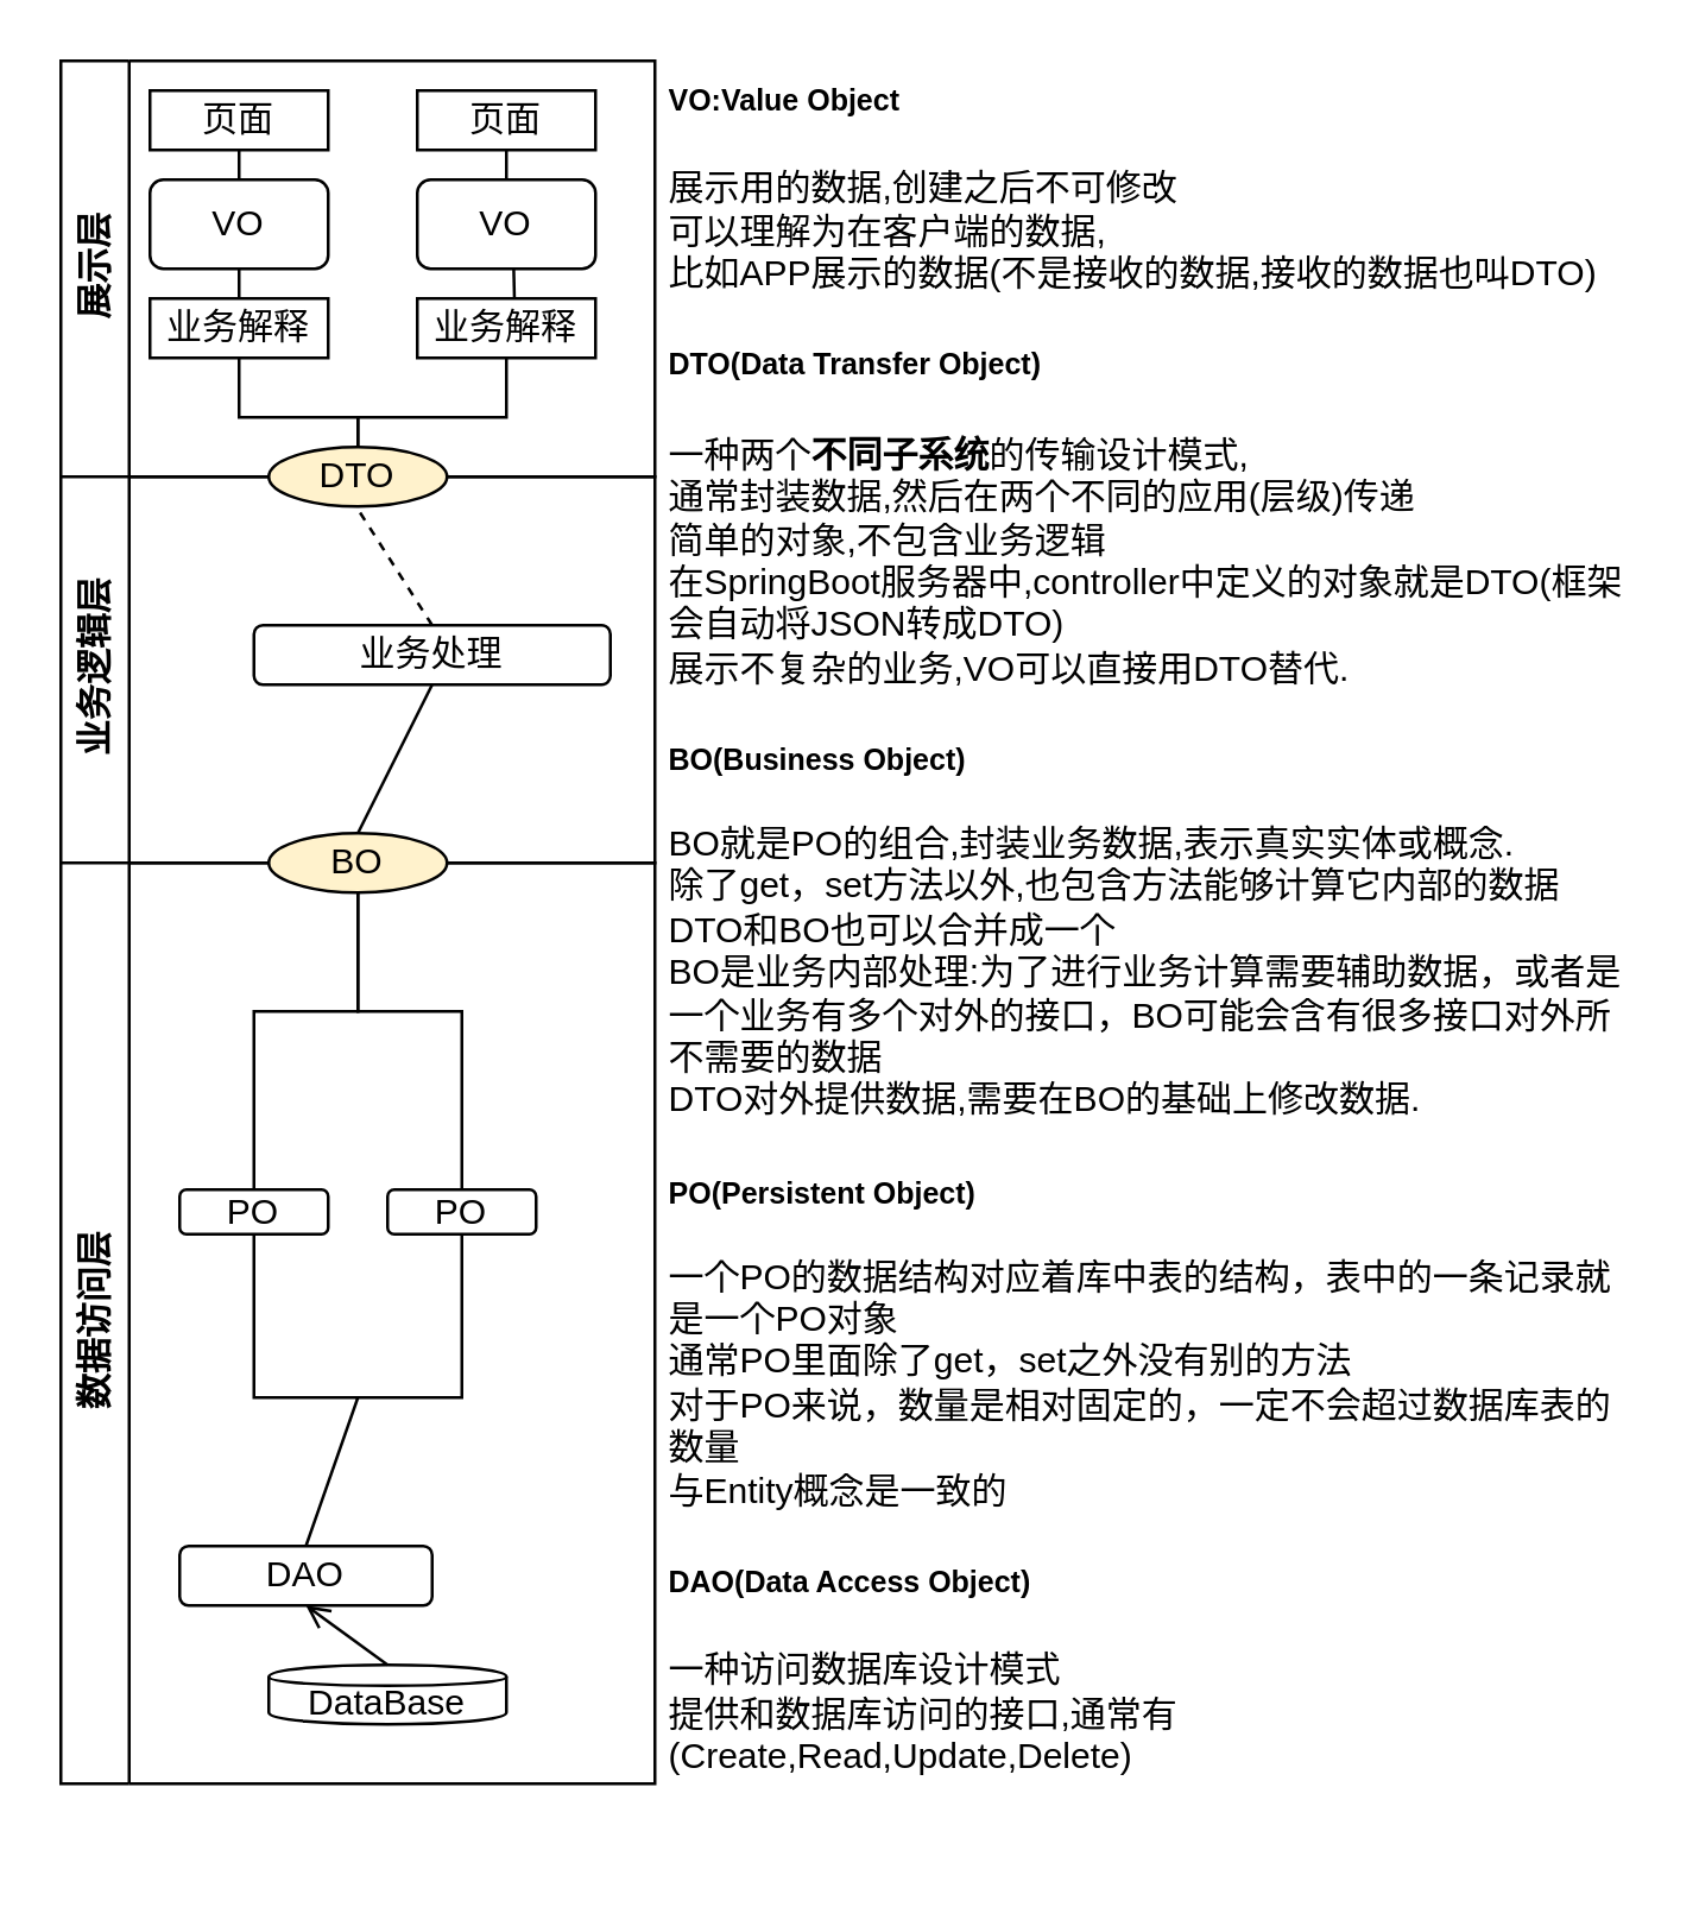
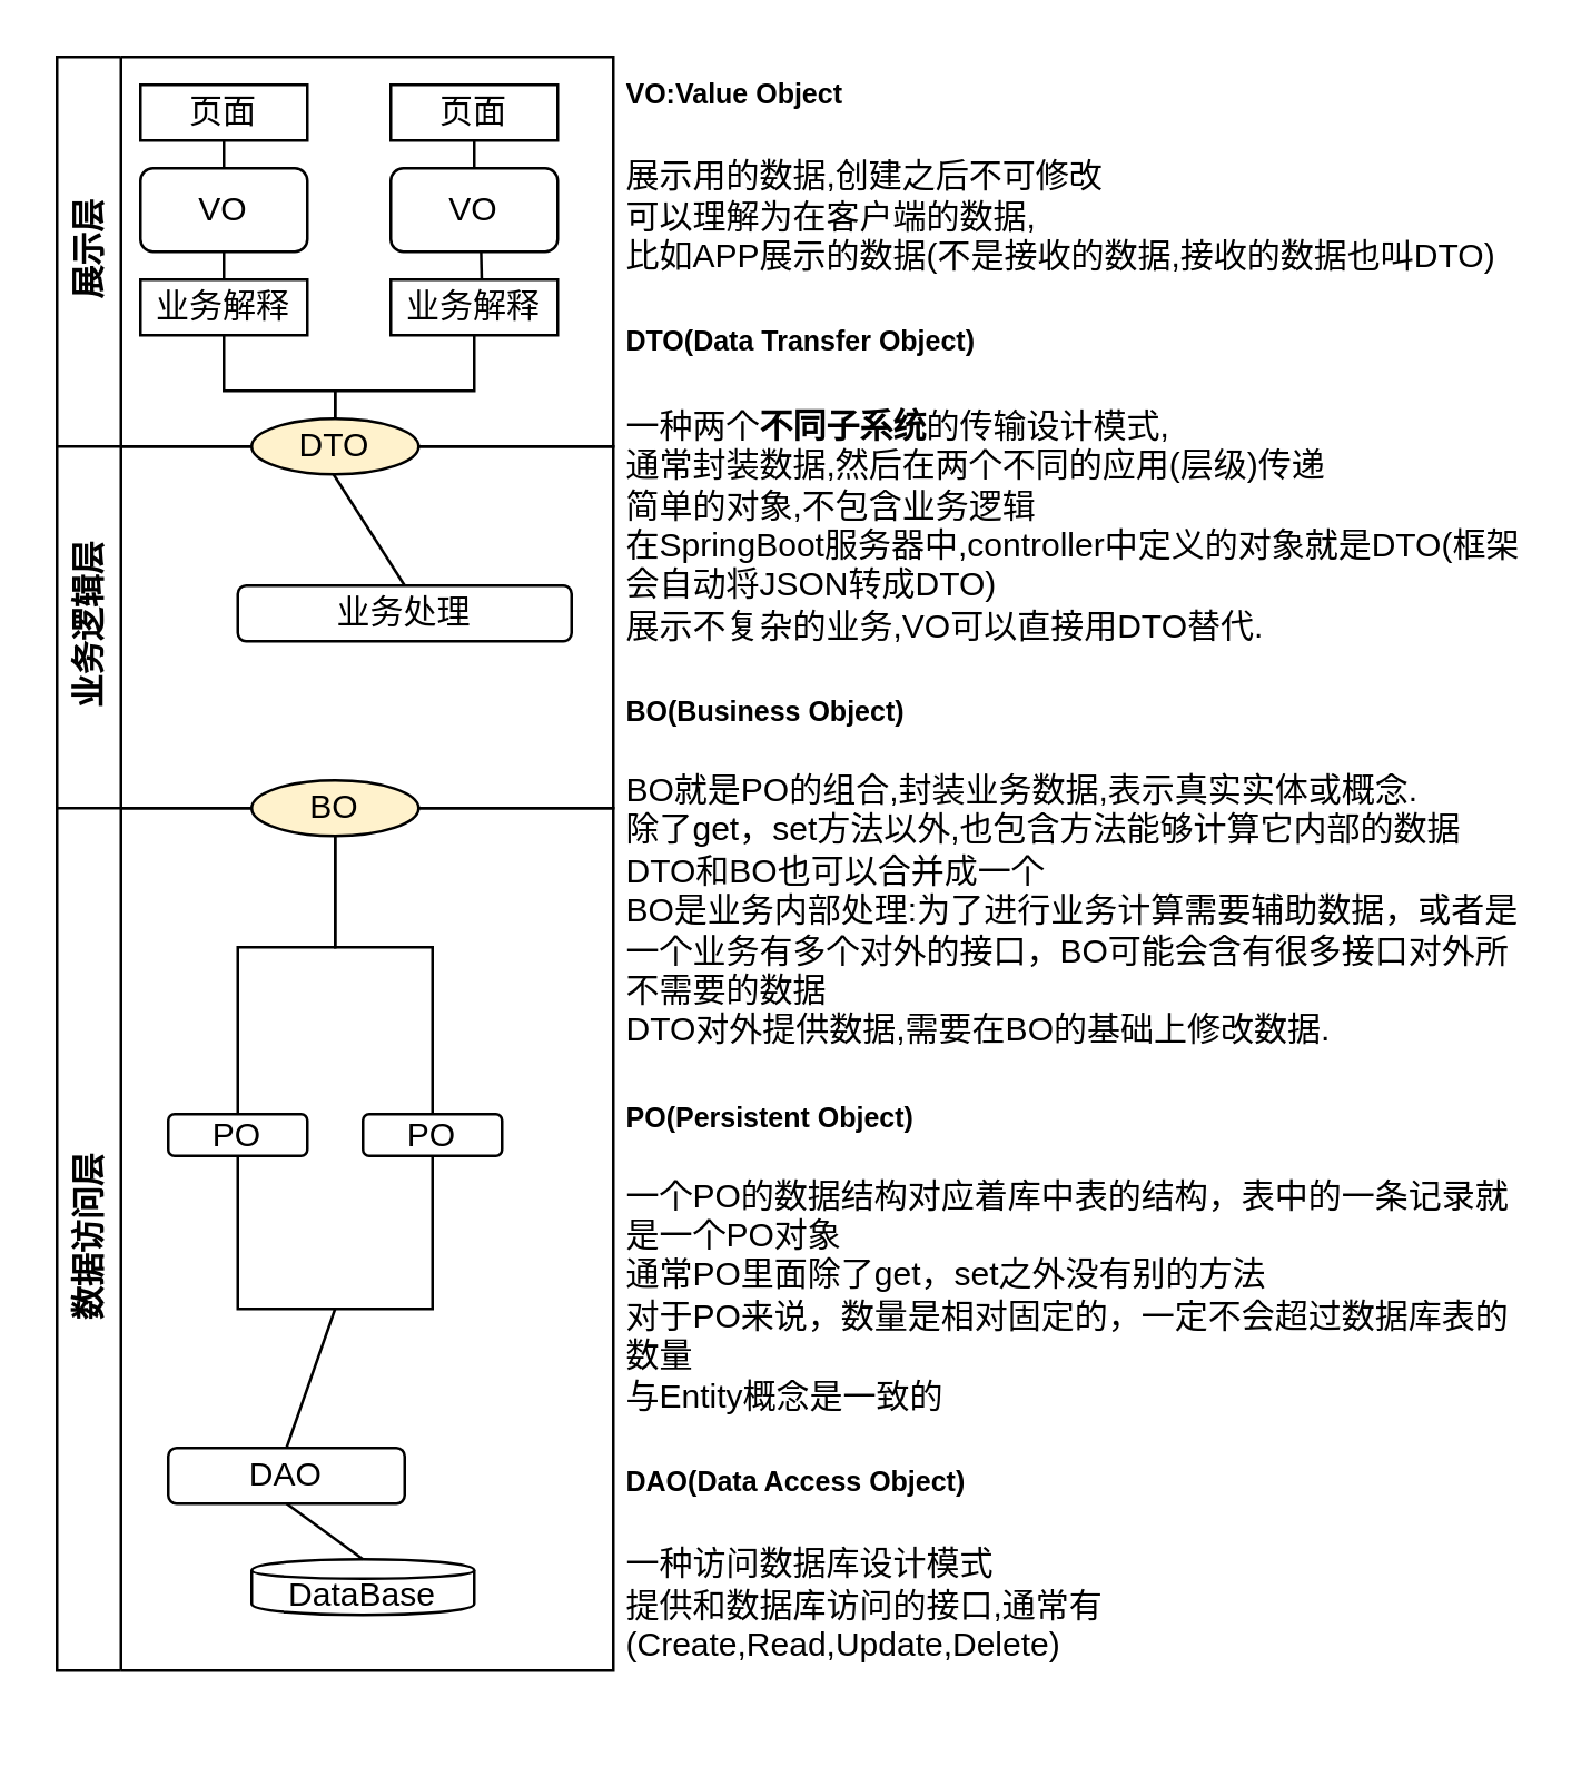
  <mxCell id="0" />
  <mxCell id="1" parent="0" />
  <mxCell id="2" value="展示层" style="swimlane;horizontal=0;whiteSpace=wrap;html=1;" vertex="1" parent="1"><mxGeometry x="20" y="20" width="200" height="140" as="geometry"><mxRectangle x="310" y="190" width="40" height="70" as="alternateBounds" /></mxGeometry></mxCell>
  <mxCell id="3" value="页面" style="rounded=0;whiteSpace=wrap;html=1;" vertex="1" parent="2"><mxGeometry x="30" y="10" width="60" height="20" as="geometry" /></mxCell>
  <mxCell id="4" value="页面" style="rounded=0;whiteSpace=wrap;html=1;" vertex="1" parent="2"><mxGeometry x="120" y="10" width="60" height="20" as="geometry" /></mxCell>
  <mxCell id="5" value="VO" style="rounded=1;whiteSpace=wrap;html=1;" vertex="1" parent="2"><mxGeometry x="30" y="40" width="60" height="30" as="geometry" /></mxCell>
  <mxCell id="6" value="VO" style="rounded=1;whiteSpace=wrap;html=1;" vertex="1" parent="2"><mxGeometry x="120" y="40" width="60" height="30" as="geometry" /></mxCell>
  <mxCell id="7" value="业务解释" style="rounded=0;whiteSpace=wrap;html=1;" vertex="1" parent="2"><mxGeometry x="30" y="80" width="60" height="20" as="geometry" /></mxCell>
  <mxCell id="8" value="业务解释" style="rounded=0;whiteSpace=wrap;html=1;" vertex="1" parent="2"><mxGeometry x="120" y="80" width="60" height="20" as="geometry" /></mxCell>
  <mxCell id="9" value="" style="endArrow=none;html=1;rounded=0;exitX=0.5;exitY=1;exitDx=0;exitDy=0;entryX=0.5;entryY=0;entryDx=0;entryDy=0;" edge="1" parent="2" source="3" target="5"><mxGeometry width="50" height="50" relative="1" as="geometry"><mxPoint x="100" y="70" as="sourcePoint" /><mxPoint x="150" y="20" as="targetPoint" /></mxGeometry></mxCell>
  <mxCell id="10" value="" style="endArrow=none;html=1;rounded=0;exitX=0.5;exitY=1;exitDx=0;exitDy=0;entryX=0.5;entryY=0;entryDx=0;entryDy=0;" edge="1" parent="2" source="5" target="7"><mxGeometry width="50" height="50" relative="1" as="geometry"><mxPoint x="70" y="40" as="sourcePoint" /><mxPoint x="70" y="50" as="targetPoint" /><Array as="points" /></mxGeometry></mxCell>
  <mxCell id="11" value="" style="endArrow=none;html=1;rounded=0;exitX=0.5;exitY=1;exitDx=0;exitDy=0;entryX=0.5;entryY=0;entryDx=0;entryDy=0;" edge="1" parent="2" source="4" target="6"><mxGeometry width="50" height="50" relative="1" as="geometry"><mxPoint x="80" y="50" as="sourcePoint" /><mxPoint x="80" y="60" as="targetPoint" /></mxGeometry></mxCell>
  <mxCell id="12" value="" style="endArrow=none;html=1;rounded=0;exitX=0.541;exitY=1;exitDx=0;exitDy=0;entryX=0.545;entryY=0.014;entryDx=0;entryDy=0;exitPerimeter=0;entryPerimeter=0;" edge="1" parent="2" source="6" target="8"><mxGeometry width="50" height="50" relative="1" as="geometry"><mxPoint x="90" y="60" as="sourcePoint" /><mxPoint x="90" y="70" as="targetPoint" /></mxGeometry></mxCell>
  <mxCell id="13" value="业务逻辑层" style="swimlane;horizontal=0;whiteSpace=wrap;html=1;" vertex="1" parent="1"><mxGeometry x="20" y="160" width="200" height="130" as="geometry"><mxRectangle x="310" y="330" width="40" height="90" as="alternateBounds" /></mxGeometry></mxCell>
  <mxCell id="14" value="业务处理" style="rounded=1;whiteSpace=wrap;html=1;" vertex="1" parent="13"><mxGeometry x="65" y="50" width="120" height="20" as="geometry" /></mxCell>
  <mxCell id="15" value="数据访问层" style="swimlane;horizontal=0;whiteSpace=wrap;html=1;" vertex="1" parent="1"><mxGeometry x="20" y="290" width="200" height="310" as="geometry" /></mxCell>
  <mxCell id="16" value="PO" style="rounded=1;whiteSpace=wrap;html=1;" vertex="1" parent="15"><mxGeometry x="110" y="110" width="50" height="15" as="geometry" /></mxCell>
  <mxCell id="17" value="DAO" style="rounded=1;whiteSpace=wrap;html=1;" vertex="1" parent="15"><mxGeometry x="40" y="230" width="85" height="20" as="geometry" /></mxCell>
  <mxCell id="18" value="PO" style="rounded=1;whiteSpace=wrap;html=1;" vertex="1" parent="15"><mxGeometry x="40" y="110" width="50" height="15" as="geometry" /></mxCell>
  <mxCell id="19" value="DataBase" style="shape=cylinder;whiteSpace=wrap;html=1;boundedLbl=1;backgroundOutline=1;" vertex="1" parent="15"><mxGeometry x="70" y="270" width="80" height="20" as="geometry" /></mxCell>
- <mxCell id="20" value="" style="endArrow=open;html=1;rounded=0;entryX=0.5;entryY=1;entryDx=0;entryDy=0;exitX=0.5;exitY=0;exitDx=0;exitDy=0;" edge="1" parent="15" source="19" target="17"><mxGeometry width="50" height="50" relative="1" as="geometry"><mxPoint x="100" y="60" as="sourcePoint" /><mxPoint x="150" y="10" as="targetPoint" /></mxGeometry></mxCell>
+ <mxCell id="20" value="" style="endArrow=none;html=1;rounded=0;entryX=0.5;entryY=1;entryDx=0;entryDy=0;exitX=0.5;exitY=0;exitDx=0;exitDy=0;" edge="1" parent="15" source="19" target="17"><mxGeometry width="50" height="50" relative="1" as="geometry"><mxPoint x="100" y="60" as="sourcePoint" /><mxPoint x="150" y="10" as="targetPoint" /></mxGeometry></mxCell>
  <mxCell id="21" value="" style="endArrow=none;html=1;rounded=0;exitX=0.5;exitY=1;exitDx=0;exitDy=0;entryX=0.5;entryY=0;entryDx=0;entryDy=0;" edge="1" parent="15" source="18" target="17"><mxGeometry width="50" height="50" relative="1" as="geometry"><mxPoint x="260" y="220" as="sourcePoint" /><mxPoint x="310" y="170" as="targetPoint" /><Array as="points"><mxPoint x="65" y="180" /><mxPoint x="100" y="180" /></Array></mxGeometry></mxCell>
  <mxCell id="22" value="BO" style="ellipse;whiteSpace=wrap;html=1;fillColor=#fff2cc;" vertex="1" parent="1"><mxGeometry x="90" y="280" width="60" height="20" as="geometry" /></mxCell>
  <mxCell id="23" value="" style="endArrow=none;html=1;rounded=0;exitX=0.5;exitY=1;exitDx=0;exitDy=0;entryX=0.5;entryY=0;entryDx=0;entryDy=0;" edge="1" parent="1" source="7" target="28"><mxGeometry width="50" height="50" relative="1" as="geometry"><mxPoint x="90" y="190" as="sourcePoint" /><mxPoint x="90" y="200" as="targetPoint" /><Array as="points"><mxPoint x="80" y="140" /><mxPoint x="120" y="140" /></Array></mxGeometry></mxCell>
  <mxCell id="24" value="" style="endArrow=none;html=1;rounded=0;exitX=0.5;exitY=1;exitDx=0;exitDy=0;entryX=0.5;entryY=0;entryDx=0;entryDy=0;" edge="1" parent="1" source="8" target="28"><mxGeometry width="50" height="50" relative="1" as="geometry"><mxPoint x="100" y="200" as="sourcePoint" /><mxPoint x="120" y="220" as="targetPoint" /><Array as="points"><mxPoint x="170" y="140" /><mxPoint x="120" y="140" /></Array></mxGeometry></mxCell>
- <mxCell id="25" value="" style="endArrow=none;html=1;rounded=0;exitX=0.5;exitY=1;exitDx=0;exitDy=0;entryX=0.5;entryY=0;entryDx=0;entryDy=0;" edge="1" parent="1" source="14" target="22"><mxGeometry width="50" height="50" relative="1" as="geometry"><mxPoint x="110" y="210" as="sourcePoint" /><mxPoint x="110" y="220" as="targetPoint" /><Array as="points" /></mxGeometry></mxCell>
  <mxCell id="26" value="" style="endArrow=none;html=1;rounded=0;exitX=0.5;exitY=1;exitDx=0;exitDy=0;entryX=0.5;entryY=0;entryDx=0;entryDy=0;" edge="1" parent="1" source="22" target="18"><mxGeometry width="50" height="50" relative="1" as="geometry"><mxPoint x="120" y="220" as="sourcePoint" /><mxPoint x="120" y="230" as="targetPoint" /><Array as="points"><mxPoint x="120" y="340" /><mxPoint x="85" y="340" /></Array></mxGeometry></mxCell>
  <mxCell id="27" value="" style="endArrow=none;html=1;rounded=0;exitX=0.5;exitY=0;exitDx=0;exitDy=0;entryX=0.5;entryY=1;entryDx=0;entryDy=0;" edge="1" parent="1" source="16" target="22"><mxGeometry width="50" height="50" relative="1" as="geometry"><mxPoint x="120" y="380" as="sourcePoint" /><mxPoint x="120" y="310" as="targetPoint" /><Array as="points"><mxPoint x="155" y="340" /><mxPoint x="120" y="340" /></Array></mxGeometry></mxCell>
  <mxCell id="28" value="DTO" style="ellipse;whiteSpace=wrap;html=1;fillColor=#fff2cc;" vertex="1" parent="1"><mxGeometry x="90" y="150" width="60" height="20" as="geometry" /></mxCell>
- <mxCell id="29" value="" style="endArrow=none;html=1;rounded=0;entryX=0.49;entryY=1;entryDx=0;entryDy=0;entryPerimeter=0;exitX=0.5;exitY=0;exitDx=0;exitDy=0;dashed=1;" edge="1" parent="1" source="14" target="28"><mxGeometry width="50" height="50" relative="1" as="geometry"><mxPoint x="120" y="260" as="sourcePoint" /><mxPoint x="170" y="220" as="targetPoint" /></mxGeometry></mxCell>
+ <mxCell id="29" value="" style="endArrow=none;html=1;rounded=0;entryX=0.49;entryY=1;entryDx=0;entryDy=0;entryPerimeter=0;exitX=0.5;exitY=0;exitDx=0;exitDy=0;" edge="1" parent="1" source="14" target="28"><mxGeometry width="50" height="50" relative="1" as="geometry"><mxPoint x="120" y="260" as="sourcePoint" /><mxPoint x="170" y="220" as="targetPoint" /></mxGeometry></mxCell>
  <mxCell id="30" value="&lt;h4&gt;&lt;font style=&quot;font-size: 10px;&quot;&gt;&lt;strong&gt;VO:Value Object&lt;/strong&gt;&lt;/font&gt;&lt;/h4&gt;&lt;p&gt;&lt;font style=&quot;font-size: 12px;&quot;&gt;展示用的数据,创建之后不可修改&lt;br&gt;可以理解为在客户端的数据,&lt;br&gt;比如APP展示的数据(不是接收的数据,接收的数据也叫DTO)&lt;/font&gt;&lt;/p&gt;&lt;h4&gt;&lt;font style=&quot;font-size: 10px;&quot;&gt;&lt;strong&gt;DTO(Data Transfer Object)&lt;/strong&gt;&lt;/font&gt;&lt;/h4&gt;&lt;p&gt;&lt;font style=&quot;font-size: 12px;&quot;&gt;一种两个&lt;strong&gt;不同子系统&lt;/strong&gt;的传输设计模式,&lt;br&gt;通常封装数据,然后在两个不同的应用(层级)传递&lt;br&gt;简单的对象,不包含业务逻辑&lt;br&gt;在SpringBoot服务器中,controller中定义的对象就是DTO(框架会自动将JSON转成DTO)&lt;br&gt;展示不复杂的业务,VO可以直接用DTO替代.&lt;/font&gt;&lt;/p&gt;&lt;p&gt;&lt;font style=&quot;font-size: 10px;&quot;&gt;&lt;/font&gt;&lt;/p&gt;&lt;h3&gt;&lt;font style=&quot;font-size: 10px;&quot;&gt;&lt;strong&gt;BO(Business Object)&lt;/strong&gt;&lt;/font&gt;&lt;/h3&gt;&lt;p&gt;&lt;font style=&quot;font-size: 12px;&quot;&gt;BO就是PO的组合,封装业务数据,表示真实实体或概念.&lt;br&gt;除了get，set方法以外,也包含方法能够计算它内部的数据&lt;br&gt;DTO和BO也可以合并成一个&lt;br&gt;BO是业务内部处理:为了进行业务计算需要辅助数据，或者是一个业务有多个对外的接口，BO可能会含有很多接口对外所不需要的数据&lt;br&gt;DTO对外提供数据,需要在BO的基础上修改数据.&lt;/font&gt;&lt;/p&gt;&lt;h3&gt;&lt;font style=&quot;font-size: 10px;&quot;&gt;PO&lt;strong&gt;(Persistent Object)&lt;/strong&gt;&lt;/font&gt;&lt;/h3&gt;&lt;div&gt;&lt;font style=&quot;font-size: 12px;&quot;&gt;一个PO的数据结构对应着库中表的结构，表中的一条记录就是一个PO对象&lt;br&gt;通常PO里面除了get，set之外没有别的方法&lt;br&gt;对于PO来说，数量是相对固定的，一定不会超过数据库表的数量&lt;br&gt;与Entity概念是一致的&lt;/font&gt;&lt;/div&gt;&lt;h4&gt;&lt;font style=&quot;font-size: 10px;&quot;&gt;DAO(&lt;strong&gt;Data Access Object)&lt;/strong&gt;&lt;/font&gt;&lt;/h4&gt;&lt;p&gt;&lt;font style=&quot;font-size: 12px;&quot;&gt;一种访问数据库设计模式&lt;br&gt;提供和数据库访问的接口,通常有(Create,Read,Update,Delete)&lt;/font&gt;&lt;/p&gt;" style="text;html=1;strokeColor=none;fillColor=none;spacing=5;spacingTop=-20;whiteSpace=wrap;overflow=hidden;rounded=0;" vertex="1" parent="1"><mxGeometry x="220" y="20" width="330" height="600" as="geometry" /></mxCell>
  <mxCell id="31" value="" style="endArrow=none;html=1;rounded=0;entryX=0.5;entryY=1;entryDx=0;entryDy=0;" edge="1" parent="1" target="16"><mxGeometry width="50" height="50" relative="1" as="geometry"><mxPoint x="120" y="470" as="sourcePoint" /><mxPoint x="330" y="460" as="targetPoint" /><Array as="points"><mxPoint x="155" y="470" /></Array></mxGeometry></mxCell>
